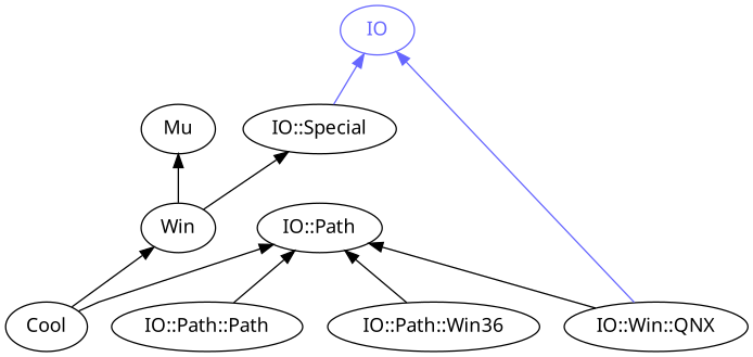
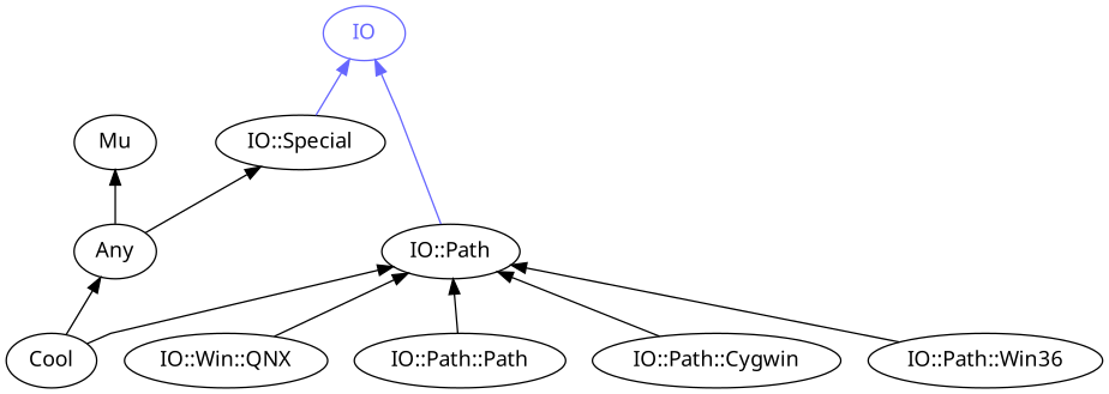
  digraph {
    fontname="Noto Sans"
    rankdir=BT
    splines=polyline
    node [color="#000000" fontcolor="#000000" fontname="Noto Sans"]
    edge [color="#000000" fontname="Noto Sans"]
    IO [color="#6666FF" fontcolor="#6666FF"]
-   Any [label=Win]
+   Any
    Mu
    "IO::Special"
    Cool
    "IO::Path"
    n7 [label="IO::Win::QNX"]
    n8 [label="IO::Path::Path"]
+   "IO::Path::Cygwin"
    n10 [label="IO::Path::Win36"]
    Any -> Mu
    Any -> "IO::Special"
    "IO::Special" -> IO [color="#6666FF"]
    Cool -> Any
    Cool -> "IO::Path"
-   n7 -> IO [color="#6666FF"]
+   "IO::Path" -> IO [color="#6666FF"]
    n7 -> "IO::Path"
    n8 -> "IO::Path"
+   "IO::Path::Cygwin" -> "IO::Path"
    n10 -> "IO::Path"
  }
